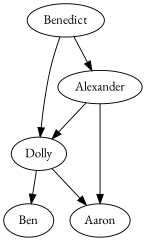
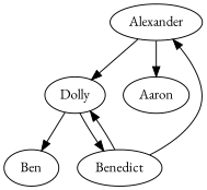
  digraph {
    fontname="EB Garamond"
    node [fontname="EB Garamond"]
    edge [fontname="EB Garamond"]
    Alexander
    Dolly
    Aaron
    Ben
    Benedict
    Alexander -> Dolly
    Alexander -> Aaron
    Dolly -> Ben
-   Dolly -> Aaron
+   Dolly -> Benedict
    Benedict -> Alexander
    Benedict -> Dolly
  }
